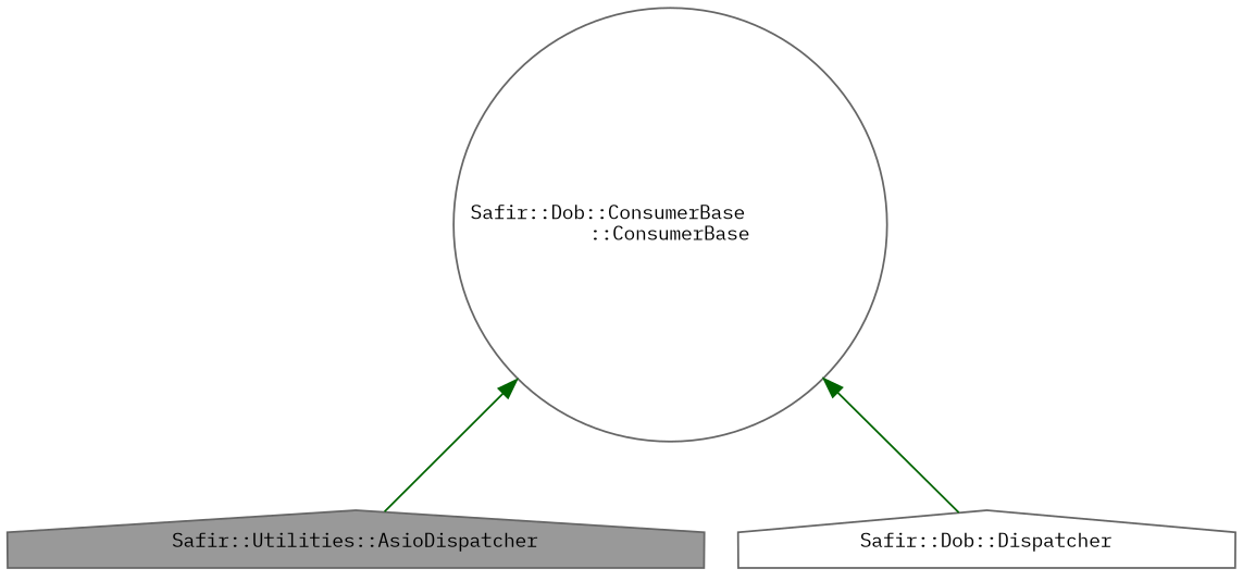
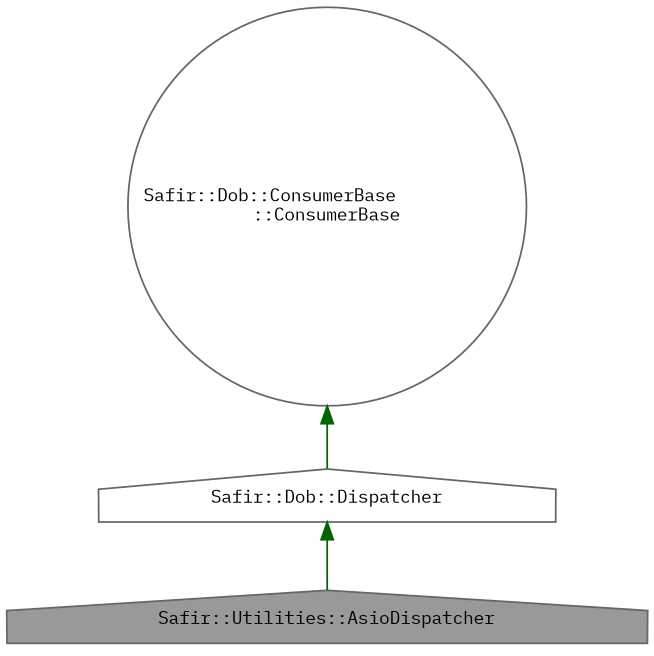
  digraph {
    fontname="IBM Plex Mono"
    node [color=gray40 fillcolor=white fontname="IBM Plex Mono" fontsize=10 shape=house style=filled]
    edge [color=darkgreen dir=back fontname="IBM Plex Mono" fontsize=10 labelfontname=Helvetica labelfontsize=10 style=solid]
    n1 [fillcolor=grey60 fontcolor=black height=0.2 label="Safir::Utilities::AsioDispatcher" width=0.4]
    n2 [height=0.2 label="Safir::Dob::Dispatcher" width=0.4]
    n3 [height=0.2 label="Safir::Dob::ConsumerBase\l::ConsumerBase" shape=circle width=0.4]
-   n3 -> n1
+   n2 -> n1
    n3 -> n2
  }
